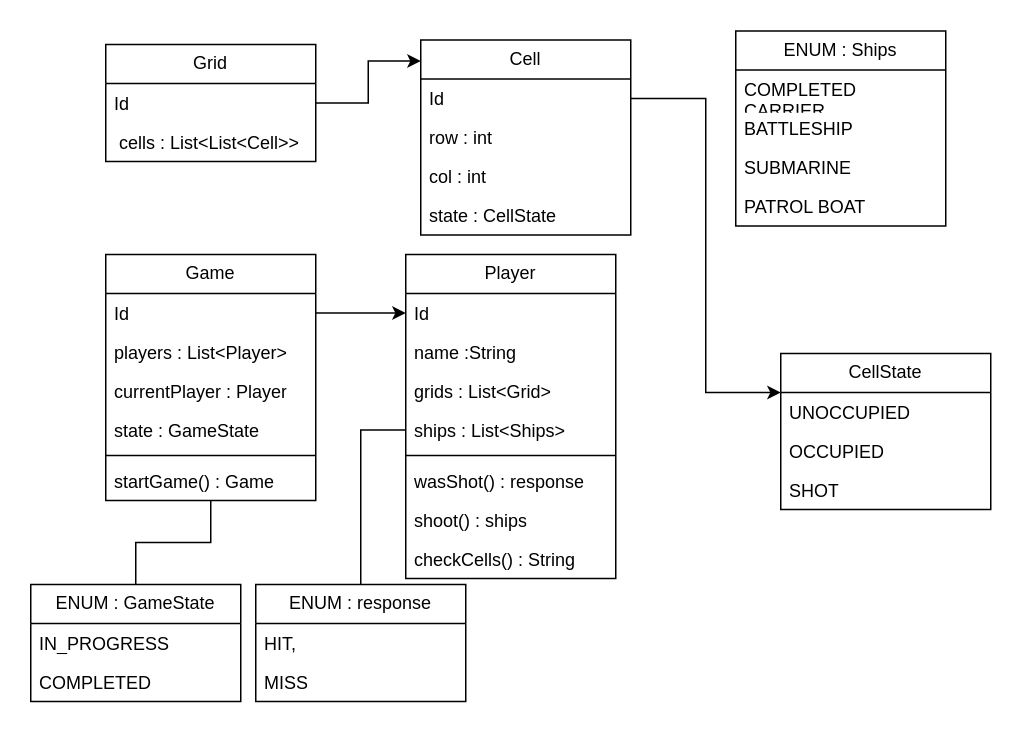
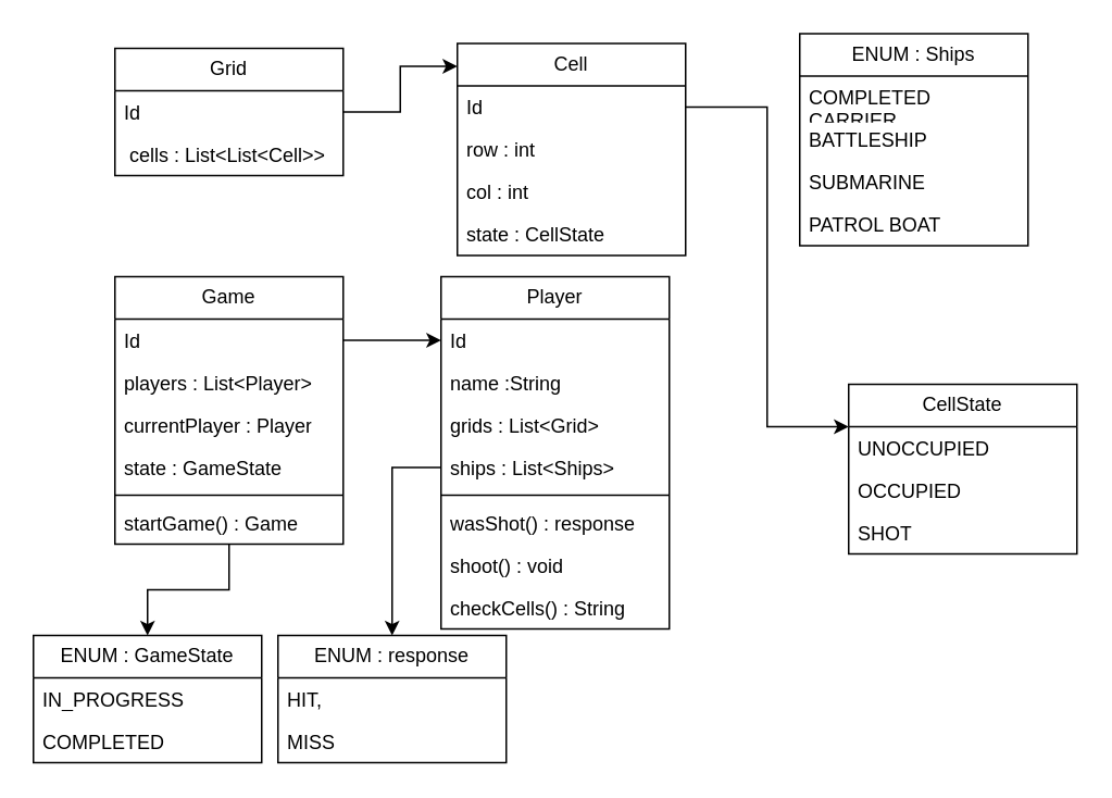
  <mxCell id="0" />
  <mxCell id="1" parent="0" />
  <mxCell id="2" value="Grid" style="swimlane;fontStyle=0;childLayout=stackLayout;horizontal=1;startSize=26;fillColor=none;horizontalStack=0;resizeParent=1;resizeParentMax=0;resizeLast=0;collapsible=1;marginBottom=0;whiteSpace=wrap;html=1;" vertex="1" parent="1"><mxGeometry x="70" y="29" width="140" height="78" as="geometry" /></mxCell>
  <mxCell id="3" value="Id" style="text;strokeColor=none;fillColor=none;align=left;verticalAlign=top;spacingLeft=4;spacingRight=4;overflow=hidden;rotatable=0;points=[[0,0.5],[1,0.5]];portConstraint=eastwest;whiteSpace=wrap;html=1;" vertex="1" parent="2"><mxGeometry y="26" width="140" height="26" as="geometry" /></mxCell>
  <mxCell id="4" value="&amp;nbsp;cells : List&amp;lt;List&amp;lt;Cell&amp;gt;&amp;gt;" style="text;strokeColor=none;fillColor=none;align=left;verticalAlign=top;spacingLeft=4;spacingRight=4;overflow=hidden;rotatable=0;points=[[0,0.5],[1,0.5]];portConstraint=eastwest;whiteSpace=wrap;html=1;" vertex="1" parent="2"><mxGeometry y="52" width="140" height="26" as="geometry" /></mxCell>
  <mxCell id="5" value="Cell" style="swimlane;fontStyle=0;childLayout=stackLayout;horizontal=1;startSize=26;fillColor=none;horizontalStack=0;resizeParent=1;resizeParentMax=0;resizeLast=0;collapsible=1;marginBottom=0;whiteSpace=wrap;html=1;" vertex="1" parent="1"><mxGeometry x="280" y="26" width="140" height="130" as="geometry" /></mxCell>
  <mxCell id="6" value="Id" style="text;strokeColor=none;fillColor=none;align=left;verticalAlign=top;spacingLeft=4;spacingRight=4;overflow=hidden;rotatable=0;points=[[0,0.5],[1,0.5]];portConstraint=eastwest;whiteSpace=wrap;html=1;" vertex="1" parent="5"><mxGeometry y="26" width="140" height="26" as="geometry" /></mxCell>
  <mxCell id="7" value="row : int" style="text;strokeColor=none;fillColor=none;align=left;verticalAlign=top;spacingLeft=4;spacingRight=4;overflow=hidden;rotatable=0;points=[[0,0.5],[1,0.5]];portConstraint=eastwest;whiteSpace=wrap;html=1;" vertex="1" parent="5"><mxGeometry y="52" width="140" height="26" as="geometry" /></mxCell>
  <mxCell id="8" value="col : int" style="text;strokeColor=none;fillColor=none;align=left;verticalAlign=top;spacingLeft=4;spacingRight=4;overflow=hidden;rotatable=0;points=[[0,0.5],[1,0.5]];portConstraint=eastwest;whiteSpace=wrap;html=1;" vertex="1" parent="5"><mxGeometry y="78" width="140" height="26" as="geometry" /></mxCell>
  <mxCell id="9" value="state : CellState" style="text;strokeColor=none;fillColor=none;align=left;verticalAlign=top;spacingLeft=4;spacingRight=4;overflow=hidden;rotatable=0;points=[[0,0.5],[1,0.5]];portConstraint=eastwest;whiteSpace=wrap;html=1;" vertex="1" parent="5"><mxGeometry y="104" width="140" height="26" as="geometry" /></mxCell>
  <mxCell id="10" value="ENUM : Ships" style="swimlane;fontStyle=0;childLayout=stackLayout;horizontal=1;startSize=26;fillColor=none;horizontalStack=0;resizeParent=1;resizeParentMax=0;resizeLast=0;collapsible=1;marginBottom=0;whiteSpace=wrap;html=1;" vertex="1" parent="1"><mxGeometry x="490" y="20" width="140" height="130" as="geometry" /></mxCell>
  <mxCell id="11" value="COMPLETED CARRIER" style="text;strokeColor=none;fillColor=none;align=left;verticalAlign=top;spacingLeft=4;spacingRight=4;overflow=hidden;rotatable=0;points=[[0,0.5],[1,0.5]];portConstraint=eastwest;whiteSpace=wrap;html=1;" vertex="1" parent="10"><mxGeometry y="26" width="140" height="26" as="geometry" /></mxCell>
  <mxCell id="12" value="&lt;div&gt;BATTLESHIP&lt;/div&gt;" style="text;strokeColor=none;fillColor=none;align=left;verticalAlign=top;spacingLeft=4;spacingRight=4;overflow=hidden;rotatable=0;points=[[0,0.5],[1,0.5]];portConstraint=eastwest;whiteSpace=wrap;html=1;" vertex="1" parent="10"><mxGeometry y="52" width="140" height="26" as="geometry" /></mxCell>
  <mxCell id="13" value="SUBMARINE" style="text;strokeColor=none;fillColor=none;align=left;verticalAlign=top;spacingLeft=4;spacingRight=4;overflow=hidden;rotatable=0;points=[[0,0.5],[1,0.5]];portConstraint=eastwest;whiteSpace=wrap;html=1;" vertex="1" parent="10"><mxGeometry y="78" width="140" height="26" as="geometry" /></mxCell>
  <mxCell id="14" value="PATROL BOAT" style="text;strokeColor=none;fillColor=none;align=left;verticalAlign=top;spacingLeft=4;spacingRight=4;overflow=hidden;rotatable=0;points=[[0,0.5],[1,0.5]];portConstraint=eastwest;whiteSpace=wrap;html=1;" vertex="1" parent="10"><mxGeometry y="104" width="140" height="26" as="geometry" /></mxCell>
- <mxCell id="15" style="edgeStyle=orthogonalEdgeStyle;rounded=0;orthogonalLoop=1;jettySize=auto;html=1;endArrow=none;" edge="1" parent="1" source="16" target="36"><mxGeometry relative="1" as="geometry" /></mxCell>
+ <mxCell id="15" style="edgeStyle=orthogonalEdgeStyle;rounded=0;orthogonalLoop=1;jettySize=auto;html=1;" edge="1" parent="1" source="16" target="36"><mxGeometry relative="1" as="geometry" /></mxCell>
  <mxCell id="16" value="Game" style="swimlane;fontStyle=0;childLayout=stackLayout;horizontal=1;startSize=26;fillColor=none;horizontalStack=0;resizeParent=1;resizeParentMax=0;resizeLast=0;collapsible=1;marginBottom=0;whiteSpace=wrap;html=1;" vertex="1" parent="1"><mxGeometry x="70" y="169" width="140" height="164" as="geometry" /></mxCell>
  <mxCell id="17" value="Id" style="text;strokeColor=none;fillColor=none;align=left;verticalAlign=top;spacingLeft=4;spacingRight=4;overflow=hidden;rotatable=0;points=[[0,0.5],[1,0.5]];portConstraint=eastwest;whiteSpace=wrap;html=1;" vertex="1" parent="16"><mxGeometry y="26" width="140" height="26" as="geometry" /></mxCell>
  <mxCell id="18" value="players : List&amp;lt;Player&amp;gt;" style="text;strokeColor=none;fillColor=none;align=left;verticalAlign=top;spacingLeft=4;spacingRight=4;overflow=hidden;rotatable=0;points=[[0,0.5],[1,0.5]];portConstraint=eastwest;whiteSpace=wrap;html=1;" vertex="1" parent="16"><mxGeometry y="52" width="140" height="26" as="geometry" /></mxCell>
  <mxCell id="19" value="currentPlayer : Player" style="text;strokeColor=none;fillColor=none;align=left;verticalAlign=top;spacingLeft=4;spacingRight=4;overflow=hidden;rotatable=0;points=[[0,0.5],[1,0.5]];portConstraint=eastwest;whiteSpace=wrap;html=1;" vertex="1" parent="16"><mxGeometry y="78" width="140" height="26" as="geometry" /></mxCell>
  <mxCell id="20" value="state : GameState" style="text;strokeColor=none;fillColor=none;align=left;verticalAlign=top;spacingLeft=4;spacingRight=4;overflow=hidden;rotatable=0;points=[[0,0.5],[1,0.5]];portConstraint=eastwest;whiteSpace=wrap;html=1;" vertex="1" parent="16"><mxGeometry y="104" width="140" height="26" as="geometry" /></mxCell>
  <mxCell id="21" value="" style="line;strokeWidth=1;fillColor=none;align=left;verticalAlign=middle;spacingTop=-1;spacingLeft=3;spacingRight=3;rotatable=0;labelPosition=right;points=[];portConstraint=eastwest;strokeColor=inherit;" vertex="1" parent="16"><mxGeometry y="130" width="140" height="8" as="geometry" /></mxCell>
  <mxCell id="22" value="startGame() : Game" style="text;strokeColor=none;fillColor=none;align=left;verticalAlign=top;spacingLeft=4;spacingRight=4;overflow=hidden;rotatable=0;points=[[0,0.5],[1,0.5]];portConstraint=eastwest;whiteSpace=wrap;html=1;" vertex="1" parent="16"><mxGeometry y="138" width="140" height="26" as="geometry" /></mxCell>
  <mxCell id="23" value="Player" style="swimlane;fontStyle=0;childLayout=stackLayout;horizontal=1;startSize=26;fillColor=none;horizontalStack=0;resizeParent=1;resizeParentMax=0;resizeLast=0;collapsible=1;marginBottom=0;whiteSpace=wrap;html=1;" vertex="1" parent="1"><mxGeometry x="270" y="169" width="140" height="216" as="geometry" /></mxCell>
  <mxCell id="24" value="Id" style="text;strokeColor=none;fillColor=none;align=left;verticalAlign=top;spacingLeft=4;spacingRight=4;overflow=hidden;rotatable=0;points=[[0,0.5],[1,0.5]];portConstraint=eastwest;whiteSpace=wrap;html=1;" vertex="1" parent="23"><mxGeometry y="26" width="140" height="26" as="geometry" /></mxCell>
  <mxCell id="25" value="name :String" style="text;strokeColor=none;fillColor=none;align=left;verticalAlign=top;spacingLeft=4;spacingRight=4;overflow=hidden;rotatable=0;points=[[0,0.5],[1,0.5]];portConstraint=eastwest;whiteSpace=wrap;html=1;" vertex="1" parent="23"><mxGeometry y="52" width="140" height="26" as="geometry" /></mxCell>
  <mxCell id="26" value="grids : List&amp;lt;Grid&amp;gt;" style="text;strokeColor=none;fillColor=none;align=left;verticalAlign=top;spacingLeft=4;spacingRight=4;overflow=hidden;rotatable=0;points=[[0,0.5],[1,0.5]];portConstraint=eastwest;whiteSpace=wrap;html=1;" vertex="1" parent="23"><mxGeometry y="78" width="140" height="26" as="geometry" /></mxCell>
  <mxCell id="27" value="ships : List&amp;lt;Ships&amp;gt;" style="text;strokeColor=none;fillColor=none;align=left;verticalAlign=top;spacingLeft=4;spacingRight=4;overflow=hidden;rotatable=0;points=[[0,0.5],[1,0.5]];portConstraint=eastwest;whiteSpace=wrap;html=1;" vertex="1" parent="23"><mxGeometry y="104" width="140" height="26" as="geometry" /></mxCell>
  <mxCell id="28" value="" style="line;strokeWidth=1;fillColor=none;align=left;verticalAlign=middle;spacingTop=-1;spacingLeft=3;spacingRight=3;rotatable=0;labelPosition=right;points=[];portConstraint=eastwest;strokeColor=inherit;" vertex="1" parent="23"><mxGeometry y="130" width="140" height="8" as="geometry" /></mxCell>
  <mxCell id="29" value="wasShot() : response" style="text;strokeColor=none;fillColor=none;align=left;verticalAlign=top;spacingLeft=4;spacingRight=4;overflow=hidden;rotatable=0;points=[[0,0.5],[1,0.5]];portConstraint=eastwest;whiteSpace=wrap;html=1;" vertex="1" parent="23"><mxGeometry y="138" width="140" height="26" as="geometry" /></mxCell>
- <mxCell id="30" value="shoot() : ships" style="text;strokeColor=none;fillColor=none;align=left;verticalAlign=top;spacingLeft=4;spacingRight=4;overflow=hidden;rotatable=0;points=[[0,0.5],[1,0.5]];portConstraint=eastwest;whiteSpace=wrap;html=1;" vertex="1" parent="23"><mxGeometry y="164" width="140" height="26" as="geometry" /></mxCell>
+ <mxCell id="30" value="shoot() : void" style="text;strokeColor=none;fillColor=none;align=left;verticalAlign=top;spacingLeft=4;spacingRight=4;overflow=hidden;rotatable=0;points=[[0,0.5],[1,0.5]];portConstraint=eastwest;whiteSpace=wrap;html=1;" vertex="1" parent="23"><mxGeometry y="164" width="140" height="26" as="geometry" /></mxCell>
  <mxCell id="31" value="checkCells() : String" style="text;strokeColor=none;fillColor=none;align=left;verticalAlign=top;spacingLeft=4;spacingRight=4;overflow=hidden;rotatable=0;points=[[0,0.5],[1,0.5]];portConstraint=eastwest;whiteSpace=wrap;html=1;" vertex="1" parent="23"><mxGeometry y="190" width="140" height="26" as="geometry" /></mxCell>
  <mxCell id="32" value="CellState" style="swimlane;fontStyle=0;childLayout=stackLayout;horizontal=1;startSize=26;fillColor=none;horizontalStack=0;resizeParent=1;resizeParentMax=0;resizeLast=0;collapsible=1;marginBottom=0;whiteSpace=wrap;html=1;" vertex="1" parent="1"><mxGeometry x="520" y="235" width="140" height="104" as="geometry" /></mxCell>
  <mxCell id="33" value="UNOCCUPIED" style="text;strokeColor=none;fillColor=none;align=left;verticalAlign=top;spacingLeft=4;spacingRight=4;overflow=hidden;rotatable=0;points=[[0,0.5],[1,0.5]];portConstraint=eastwest;whiteSpace=wrap;html=1;" vertex="1" parent="32"><mxGeometry y="26" width="140" height="26" as="geometry" /></mxCell>
  <mxCell id="34" value="OCCUPIED" style="text;strokeColor=none;fillColor=none;align=left;verticalAlign=top;spacingLeft=4;spacingRight=4;overflow=hidden;rotatable=0;points=[[0,0.5],[1,0.5]];portConstraint=eastwest;whiteSpace=wrap;html=1;" vertex="1" parent="32"><mxGeometry y="52" width="140" height="26" as="geometry" /></mxCell>
  <mxCell id="35" value="SHOT" style="text;strokeColor=none;fillColor=none;align=left;verticalAlign=top;spacingLeft=4;spacingRight=4;overflow=hidden;rotatable=0;points=[[0,0.5],[1,0.5]];portConstraint=eastwest;whiteSpace=wrap;html=1;" vertex="1" parent="32"><mxGeometry y="78" width="140" height="26" as="geometry" /></mxCell>
  <mxCell id="36" value="ENUM : GameState" style="swimlane;fontStyle=0;childLayout=stackLayout;horizontal=1;startSize=26;fillColor=none;horizontalStack=0;resizeParent=1;resizeParentMax=0;resizeLast=0;collapsible=1;marginBottom=0;whiteSpace=wrap;html=1;" vertex="1" parent="1"><mxGeometry x="20" y="389" width="140" height="78" as="geometry" /></mxCell>
  <mxCell id="37" value="IN_PROGRESS" style="text;strokeColor=none;fillColor=none;align=left;verticalAlign=top;spacingLeft=4;spacingRight=4;overflow=hidden;rotatable=0;points=[[0,0.5],[1,0.5]];portConstraint=eastwest;whiteSpace=wrap;html=1;" vertex="1" parent="36"><mxGeometry y="26" width="140" height="26" as="geometry" /></mxCell>
  <mxCell id="38" value="COMPLETED" style="text;strokeColor=none;fillColor=none;align=left;verticalAlign=top;spacingLeft=4;spacingRight=4;overflow=hidden;rotatable=0;points=[[0,0.5],[1,0.5]];portConstraint=eastwest;whiteSpace=wrap;html=1;" vertex="1" parent="36"><mxGeometry y="52" width="140" height="26" as="geometry" /></mxCell>
  <mxCell id="39" value="ENUM : response" style="swimlane;fontStyle=0;childLayout=stackLayout;horizontal=1;startSize=26;fillColor=none;horizontalStack=0;resizeParent=1;resizeParentMax=0;resizeLast=0;collapsible=1;marginBottom=0;whiteSpace=wrap;html=1;" vertex="1" parent="1"><mxGeometry x="170" y="389" width="140" height="78" as="geometry" /></mxCell>
  <mxCell id="40" value="HIT," style="text;strokeColor=none;fillColor=none;align=left;verticalAlign=top;spacingLeft=4;spacingRight=4;overflow=hidden;rotatable=0;points=[[0,0.5],[1,0.5]];portConstraint=eastwest;whiteSpace=wrap;html=1;" vertex="1" parent="39"><mxGeometry y="26" width="140" height="26" as="geometry" /></mxCell>
  <mxCell id="41" value="MISS" style="text;strokeColor=none;fillColor=none;align=left;verticalAlign=top;spacingLeft=4;spacingRight=4;overflow=hidden;rotatable=0;points=[[0,0.5],[1,0.5]];portConstraint=eastwest;whiteSpace=wrap;html=1;" vertex="1" parent="39"><mxGeometry y="52" width="140" height="26" as="geometry" /></mxCell>
  <mxCell id="42" style="edgeStyle=orthogonalEdgeStyle;rounded=0;orthogonalLoop=1;jettySize=auto;html=1;entryX=0;entryY=0.108;entryDx=0;entryDy=0;entryPerimeter=0;" edge="1" parent="1" source="3" target="5"><mxGeometry relative="1" as="geometry" /></mxCell>
  <mxCell id="43" style="edgeStyle=orthogonalEdgeStyle;rounded=0;orthogonalLoop=1;jettySize=auto;html=1;entryX=0;entryY=0.25;entryDx=0;entryDy=0;" edge="1" parent="1" source="6" target="32"><mxGeometry relative="1" as="geometry" /></mxCell>
  <mxCell id="44" style="edgeStyle=orthogonalEdgeStyle;rounded=0;orthogonalLoop=1;jettySize=auto;html=1;entryX=0;entryY=0.5;entryDx=0;entryDy=0;" edge="1" parent="1" source="17" target="24"><mxGeometry relative="1" as="geometry" /></mxCell>
- <mxCell id="45" style="edgeStyle=orthogonalEdgeStyle;rounded=0;orthogonalLoop=1;jettySize=auto;html=1;exitX=0;exitY=0.5;exitDx=0;exitDy=0;endArrow=none;" edge="1" parent="1" source="27" target="39"><mxGeometry relative="1" as="geometry" /></mxCell>
+ <mxCell id="45" style="edgeStyle=orthogonalEdgeStyle;rounded=0;orthogonalLoop=1;jettySize=auto;html=1;exitX=0;exitY=0.5;exitDx=0;exitDy=0;" edge="1" parent="1" source="27" target="39"><mxGeometry relative="1" as="geometry" /></mxCell>
